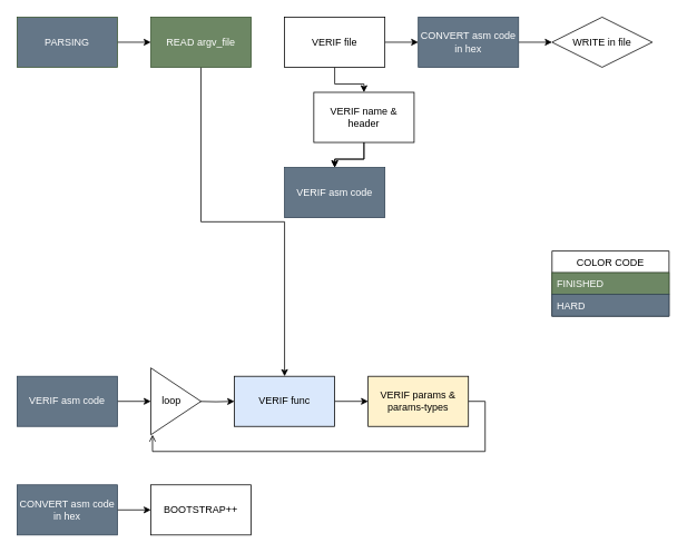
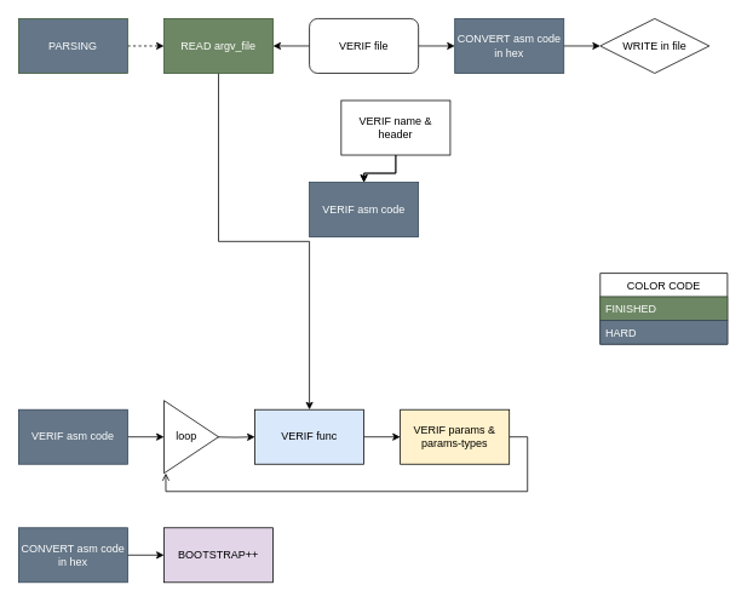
  <mxCell id="0" />
  <mxCell id="1" parent="0" />
  <mxCell id="2" value="" style="edgeStyle=orthogonalEdgeStyle;rounded=0;orthogonalLoop=1;jettySize=auto;html=1;" parent="1" source="3" target="22" edge="1"><mxGeometry relative="1" as="geometry" /></mxCell>
  <mxCell id="3" value="READ argv_file" style="rounded=0;whiteSpace=wrap;html=1;fillColor=#6d8764;strokeColor=#3A5431;fontColor=#ffffff;" parent="1" vertex="1"><mxGeometry x="180" y="20" width="120" height="60" as="geometry" /></mxCell>
- <mxCell id="4" value="" style="edgeStyle=orthogonalEdgeStyle;rounded=0;orthogonalLoop=1;jettySize=auto;html=1;" parent="1" source="5" target="3" edge="1"><mxGeometry relative="1" as="geometry" /></mxCell>
+ <mxCell id="4" value="" style="edgeStyle=orthogonalEdgeStyle;rounded=0;orthogonalLoop=1;jettySize=auto;html=1;dashed=1;" parent="1" source="5" target="3" edge="1"><mxGeometry relative="1" as="geometry" /></mxCell>
  <mxCell id="5" value="PARSING" style="rounded=0;whiteSpace=wrap;html=1;fillColor=#647687;strokeColor=#3A5431;fontColor=#ffffff;" parent="1" vertex="1"><mxGeometry x="20" y="20" width="120" height="60" as="geometry" /></mxCell>
- <mxCell id="6" value="" style="edgeStyle=orthogonalEdgeStyle;rounded=0;orthogonalLoop=1;jettySize=auto;html=1;" parent="1" source="8" target="11" edge="1"><mxGeometry relative="1" as="geometry" /></mxCell>
+ <mxCell id="6" value="" style="edgeStyle=orthogonalEdgeStyle;rounded=0;orthogonalLoop=1;jettySize=auto;html=1;" parent="1" source="8" target="3" edge="1"><mxGeometry relative="1" as="geometry" /></mxCell>
  <mxCell id="7" value="" style="edgeStyle=orthogonalEdgeStyle;rounded=0;orthogonalLoop=1;jettySize=auto;html=1;" parent="1" source="8" target="14" edge="1"><mxGeometry relative="1" as="geometry" /></mxCell>
- <mxCell id="8" value="VERIF file" style="rounded=0;whiteSpace=wrap;html=1;" parent="1" vertex="1"><mxGeometry x="340" y="20" width="120" height="60" as="geometry" /></mxCell>
+ <mxCell id="8" value="VERIF file" style="whiteSpace=wrap;html=1;rounded=1;" parent="1" vertex="1"><mxGeometry x="340" y="20" width="120" height="60" as="geometry" /></mxCell>
  <mxCell id="9" value="" style="edgeStyle=orthogonalEdgeStyle;rounded=0;orthogonalLoop=1;jettySize=auto;html=1;" parent="1" source="11" target="12" edge="1"><mxGeometry relative="1" as="geometry" /></mxCell>
  <mxCell id="10" value="" style="edgeStyle=orthogonalEdgeStyle;rounded=0;orthogonalLoop=1;jettySize=auto;html=1;" parent="1" source="11" target="12" edge="1"><mxGeometry relative="1" as="geometry" /></mxCell>
  <mxCell id="11" value="VERIF name &amp;amp; header" style="rounded=0;whiteSpace=wrap;html=1;" parent="1" vertex="1"><mxGeometry x="375" y="110" width="120" height="60" as="geometry" /></mxCell>
  <mxCell id="12" value="VERIF asm code" style="rounded=0;whiteSpace=wrap;html=1;fillColor=#647687;strokeColor=#314354;fontColor=#ffffff;" parent="1" vertex="1"><mxGeometry x="340" y="200" width="120" height="60" as="geometry" /></mxCell>
  <mxCell id="13" value="" style="edgeStyle=orthogonalEdgeStyle;rounded=0;orthogonalLoop=1;jettySize=auto;html=1;" parent="1" source="14" target="15" edge="1"><mxGeometry relative="1" as="geometry" /></mxCell>
  <mxCell id="14" value="&lt;div&gt;CONVERT asm code&lt;br&gt;&lt;/div&gt;&lt;div&gt;in hex&lt;br&gt;&lt;/div&gt;" style="rounded=0;whiteSpace=wrap;html=1;fillColor=#647687;strokeColor=#314354;fontColor=#ffffff;" parent="1" vertex="1"><mxGeometry x="500" y="20" width="120" height="60" as="geometry" /></mxCell>
  <mxCell id="15" value="WRITE in file" style="rhombus;whiteSpace=wrap;html=1;" parent="1" vertex="1"><mxGeometry x="660" y="20" width="120" height="60" as="geometry" /></mxCell>
  <mxCell id="16" value="" style="edgeStyle=orthogonalEdgeStyle;rounded=0;orthogonalLoop=1;jettySize=auto;html=1;" parent="1" source="17" target="26" edge="1"><mxGeometry relative="1" as="geometry" /></mxCell>
  <mxCell id="17" value="VERIF asm code" style="rounded=0;whiteSpace=wrap;html=1;fillColor=#647687;strokeColor=#314354;fontColor=#ffffff;" parent="1" vertex="1"><mxGeometry x="20" y="450" width="120" height="60" as="geometry" /></mxCell>
  <mxCell id="18" value="" style="edgeStyle=orthogonalEdgeStyle;rounded=0;orthogonalLoop=1;jettySize=auto;html=1;" parent="1" source="19" target="20" edge="1"><mxGeometry relative="1" as="geometry" /></mxCell>
  <mxCell id="19" value="&lt;div&gt;CONVERT asm code&lt;br&gt;&lt;/div&gt;&lt;div&gt;in hex&lt;br&gt;&lt;/div&gt;" style="rounded=0;whiteSpace=wrap;html=1;fillColor=#647687;strokeColor=#314354;fontColor=#ffffff;" parent="1" vertex="1"><mxGeometry x="20" y="580" width="120" height="60" as="geometry" /></mxCell>
- <mxCell id="20" value="BOOTSTRAP++" style="rounded=0;whiteSpace=wrap;html=1;" parent="1" vertex="1"><mxGeometry x="180" y="580" width="120" height="60" as="geometry" /></mxCell>
+ <mxCell id="20" value="BOOTSTRAP++" style="rounded=0;whiteSpace=wrap;html=1;fillColor=#e1d5e7;" parent="1" vertex="1"><mxGeometry x="180" y="580" width="120" height="60" as="geometry" /></mxCell>
  <mxCell id="21" value="" style="edgeStyle=orthogonalEdgeStyle;rounded=0;orthogonalLoop=1;jettySize=auto;html=1;" parent="1" source="22" target="24" edge="1"><mxGeometry relative="1" as="geometry" /></mxCell>
  <mxCell id="22" value="VERIF func" style="rounded=0;whiteSpace=wrap;html=1;fillColor=#dae8fc;" parent="1" vertex="1"><mxGeometry x="280" y="450" width="120" height="60" as="geometry" /></mxCell>
  <mxCell id="23" style="edgeStyle=orthogonalEdgeStyle;rounded=0;orthogonalLoop=1;jettySize=auto;html=1;entryX=0.033;entryY=1;entryDx=0;entryDy=0;entryPerimeter=0;endArrow=open;" parent="1" source="24" target="26" edge="1"><mxGeometry relative="1" as="geometry"><Array as="points"><mxPoint x="580" y="480" /><mxPoint x="580" y="540" /><mxPoint x="182" y="540" /></Array></mxGeometry></mxCell>
  <mxCell id="24" value="VERIF params &amp;amp; params-types" style="rounded=0;whiteSpace=wrap;html=1;fillColor=#fff2cc;" parent="1" vertex="1"><mxGeometry x="440" y="450" width="120" height="60" as="geometry" /></mxCell>
  <mxCell id="25" value="" style="edgeStyle=orthogonalEdgeStyle;rounded=0;orthogonalLoop=1;jettySize=auto;html=1;" parent="1" target="22" edge="1"><mxGeometry relative="1" as="geometry"><mxPoint x="235" y="480" as="sourcePoint" /></mxGeometry></mxCell>
  <mxCell id="26" value="&lt;div&gt;loop&amp;nbsp;&amp;nbsp;&amp;nbsp; &lt;br&gt;&lt;/div&gt;" style="triangle;whiteSpace=wrap;html=1;" parent="1" vertex="1"><mxGeometry x="180" y="440" width="60" height="80" as="geometry" /></mxCell>
  <mxCell id="27" value="COLOR CODE" style="swimlane;fontStyle=0;childLayout=stackLayout;horizontal=1;startSize=26;fillColor=none;horizontalStack=0;resizeParent=1;resizeParentMax=0;resizeLast=0;collapsible=1;marginBottom=0;" vertex="1" parent="1"><mxGeometry x="660" y="300" width="140" height="78" as="geometry" /></mxCell>
  <mxCell id="28" value="FINISHED" style="text;strokeColor=#3A5431;fillColor=#6d8764;align=left;verticalAlign=top;spacingLeft=4;spacingRight=4;overflow=hidden;rotatable=0;points=[[0,0.5],[1,0.5]];portConstraint=eastwest;fontColor=#ffffff;" vertex="1" parent="27"><mxGeometry y="26" width="140" height="26" as="geometry" /></mxCell>
  <mxCell id="29" value="HARD" style="text;strokeColor=#314354;fillColor=#647687;align=left;verticalAlign=top;spacingLeft=4;spacingRight=4;overflow=hidden;rotatable=0;points=[[0,0.5],[1,0.5]];portConstraint=eastwest;fontColor=#ffffff;" vertex="1" parent="27"><mxGeometry y="52" width="140" height="26" as="geometry" /></mxCell>
